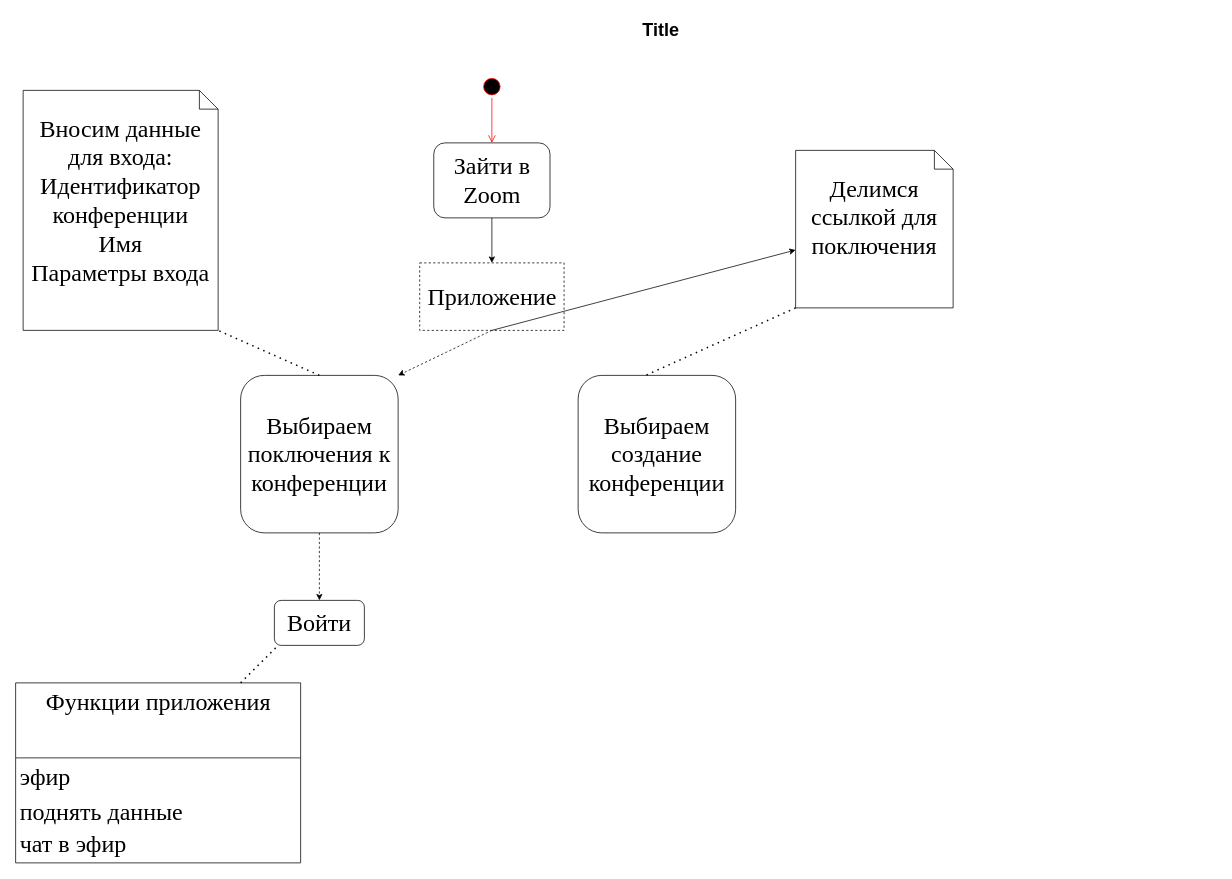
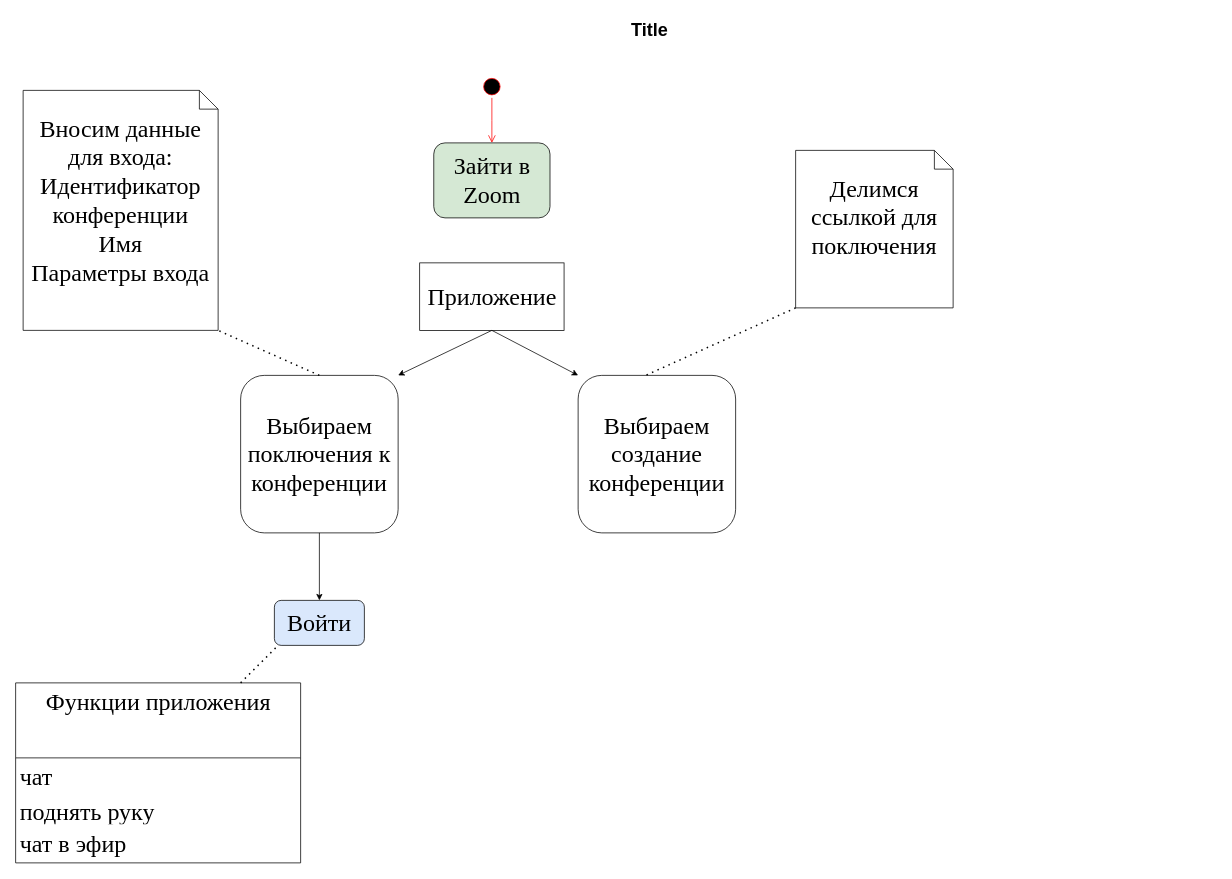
  <mxCell id="0" style=";html=1;" />
  <mxCell id="1" style=";html=1;" parent="0" />
- <mxCell id="2" value="Title" style="text;strokeColor=none;fillColor=none;html=1;fontSize=24;fontStyle=1;verticalAlign=middle;align=center;" parent="1" vertex="1"><mxGeometry x="125" y="20" width="1510" height="40" as="geometry" /></mxCell>
+ <mxCell id="2" value="Title" style="text;strokeColor=none;fillColor=none;html=1;fontSize=24;fontStyle=1;verticalAlign=middle;align=center;" parent="1" vertex="1"><mxGeometry x="110" y="20" width="1510" height="40" as="geometry" /></mxCell>
  <mxCell id="3" value="" style="ellipse;html=1;shape=startState;fillColor=#000000;strokeColor=#ff0000;" vertex="1" parent="1"><mxGeometry x="640" y="100" width="30" height="30" as="geometry" /></mxCell>
  <mxCell id="4" value="" style="edgeStyle=orthogonalEdgeStyle;html=1;verticalAlign=bottom;endArrow=open;endSize=8;strokeColor=#ff0000;rounded=0;" edge="1" source="3" parent="1"><mxGeometry relative="1" as="geometry"><mxPoint x="655" y="190" as="targetPoint" /></mxGeometry></mxCell>
- <mxCell id="5" value="Зайти в Zoom" style="rounded=1;whiteSpace=wrap;html=1;fontFamily=Times New Roman;fontSize=32;" vertex="1" parent="1"><mxGeometry x="577.5" y="190" width="155" height="100" as="geometry" /></mxCell>
- <mxCell id="6" value="Приложение" style="rounded=0;whiteSpace=wrap;html=1;fontFamily=Times New Roman;fontSize=32;dashed=1;" vertex="1" parent="1"><mxGeometry x="558.75" y="350" width="192.5" height="90" as="geometry" /></mxCell>
- <mxCell id="7" value="" style="endArrow=classic;html=1;rounded=0;fontFamily=Times New Roman;fontSize=32;exitX=0.5;exitY=1;exitDx=0;exitDy=0;entryX=0.5;entryY=0;entryDx=0;entryDy=0;" edge="1" parent="1" source="5" target="6"><mxGeometry width="50" height="50" relative="1" as="geometry"><mxPoint x="670" y="570" as="sourcePoint" /><mxPoint x="655" y="340" as="targetPoint" /></mxGeometry></mxCell>
+ <mxCell id="5" value="Зайти в Zoom" style="rounded=1;whiteSpace=wrap;html=1;fontFamily=Times New Roman;fontSize=32;fillColor=#d5e8d4;" vertex="1" parent="1"><mxGeometry x="577.5" y="190" width="155" height="100" as="geometry" /></mxCell>
+ <mxCell id="6" value="Приложение" style="rounded=0;whiteSpace=wrap;html=1;fontFamily=Times New Roman;fontSize=32;" vertex="1" parent="1"><mxGeometry x="558.75" y="350" width="192.5" height="90" as="geometry" /></mxCell>
  <mxCell id="8" value="Выбираем создание конференции" style="rounded=1;whiteSpace=wrap;html=1;fontFamily=Times New Roman;fontSize=32;" vertex="1" parent="1"><mxGeometry x="770" y="500" width="210" height="210" as="geometry" /></mxCell>
  <mxCell id="9" value="Выбираем поключения к конференции" style="rounded=1;whiteSpace=wrap;html=1;fontFamily=Times New Roman;fontSize=32;" vertex="1" parent="1"><mxGeometry x="320" y="500" width="210" height="210" as="geometry" /></mxCell>
- <mxCell id="10" value="" style="endArrow=classic;html=1;rounded=0;fontFamily=Times New Roman;fontSize=32;exitX=0.5;exitY=1;exitDx=0;exitDy=0;" edge="1" parent="1" source="6" target="16"><mxGeometry width="50" height="50" relative="1" as="geometry"><mxPoint x="670" y="570" as="sourcePoint" /><mxPoint x="720" y="520" as="targetPoint" /></mxGeometry></mxCell>
- <mxCell id="11" value="" style="endArrow=classic;html=1;rounded=0;fontFamily=Times New Roman;fontSize=32;exitX=0.5;exitY=1;exitDx=0;exitDy=0;entryX=1;entryY=0;entryDx=0;entryDy=0;dashed=1;" edge="1" parent="1" source="6" target="9"><mxGeometry width="50" height="50" relative="1" as="geometry"><mxPoint x="670" y="570" as="sourcePoint" /><mxPoint x="720" y="520" as="targetPoint" /></mxGeometry></mxCell>
+ <mxCell id="10" value="" style="endArrow=classic;html=1;rounded=0;fontFamily=Times New Roman;fontSize=32;exitX=0.5;exitY=1;exitDx=0;exitDy=0;entryX=0;entryY=0;entryDx=0;entryDy=0;" edge="1" parent="1" source="6" target="8"><mxGeometry width="50" height="50" relative="1" as="geometry"><mxPoint x="670" y="570" as="sourcePoint" /><mxPoint x="720" y="520" as="targetPoint" /></mxGeometry></mxCell>
+ <mxCell id="11" value="" style="endArrow=classic;html=1;rounded=0;fontFamily=Times New Roman;fontSize=32;exitX=0.5;exitY=1;exitDx=0;exitDy=0;entryX=1;entryY=0;entryDx=0;entryDy=0;" edge="1" parent="1" source="6" target="9"><mxGeometry width="50" height="50" relative="1" as="geometry"><mxPoint x="670" y="570" as="sourcePoint" /><mxPoint x="720" y="520" as="targetPoint" /></mxGeometry></mxCell>
  <mxCell id="12" value="Вносим данные для входа:&lt;br&gt;Идентификатор конференции&lt;br&gt;Имя&lt;br&gt;Параметры входа" style="shape=note2;boundedLbl=1;whiteSpace=wrap;html=1;size=25;verticalAlign=top;align=center;fontFamily=Times New Roman;fontSize=32;" vertex="1" parent="1"><mxGeometry x="30" y="120" width="260" height="320" as="geometry" /></mxCell>
  <mxCell id="13" value="" style="endArrow=none;dashed=1;html=1;dashPattern=1 3;strokeWidth=2;rounded=0;fontFamily=Times New Roman;fontSize=32;exitX=0.5;exitY=0;exitDx=0;exitDy=0;entryX=1;entryY=1;entryDx=0;entryDy=0;entryPerimeter=0;" edge="1" parent="1" source="9" target="12"><mxGeometry width="50" height="50" relative="1" as="geometry"><mxPoint x="630" y="430" as="sourcePoint" /><mxPoint x="680" y="380" as="targetPoint" /></mxGeometry></mxCell>
- <mxCell id="14" value="Войти" style="rounded=1;whiteSpace=wrap;html=1;fontFamily=Times New Roman;fontSize=32;" vertex="1" parent="1"><mxGeometry x="365" y="800" width="120" height="60" as="geometry" /></mxCell>
- <mxCell id="15" value="" style="endArrow=classic;html=1;rounded=0;fontFamily=Times New Roman;fontSize=32;entryX=0.5;entryY=0;entryDx=0;entryDy=0;exitX=0.5;exitY=1;exitDx=0;exitDy=0;dashed=1;" edge="1" parent="1" source="9" target="14"><mxGeometry width="50" height="50" relative="1" as="geometry"><mxPoint x="630" y="720" as="sourcePoint" /><mxPoint x="680" y="670" as="targetPoint" /></mxGeometry></mxCell>
+ <mxCell id="14" value="Войти" style="rounded=1;whiteSpace=wrap;html=1;fontFamily=Times New Roman;fontSize=32;fillColor=#dae8fc;" vertex="1" parent="1"><mxGeometry x="365" y="800" width="120" height="60" as="geometry" /></mxCell>
+ <mxCell id="15" value="" style="endArrow=classic;html=1;rounded=0;fontFamily=Times New Roman;fontSize=32;entryX=0.5;entryY=0;entryDx=0;entryDy=0;exitX=0.5;exitY=1;exitDx=0;exitDy=0;" edge="1" parent="1" source="9" target="14"><mxGeometry width="50" height="50" relative="1" as="geometry"><mxPoint x="630" y="720" as="sourcePoint" /><mxPoint x="680" y="670" as="targetPoint" /></mxGeometry></mxCell>
  <mxCell id="16" value="Делимся ссылкой для поключения" style="shape=note2;boundedLbl=1;whiteSpace=wrap;html=1;size=25;verticalAlign=top;align=center;fontFamily=Times New Roman;fontSize=32;" vertex="1" parent="1"><mxGeometry x="1060" y="200" width="210" height="210" as="geometry" /></mxCell>
  <mxCell id="17" value="" style="endArrow=none;dashed=1;html=1;dashPattern=1 3;strokeWidth=2;rounded=0;fontFamily=Times New Roman;fontSize=32;exitX=0;exitY=1;exitDx=0;exitDy=0;entryX=1;entryY=1;entryDx=0;entryDy=0;entryPerimeter=0;exitPerimeter=0;" edge="1" parent="1" source="16"><mxGeometry width="50" height="50" relative="1" as="geometry"><mxPoint x="995" y="560" as="sourcePoint" /><mxPoint x="860" y="500" as="targetPoint" /></mxGeometry></mxCell>
  <mxCell id="18" value="Функции приложения" style="swimlane;fontStyle=0;align=center;verticalAlign=top;childLayout=stackLayout;horizontal=1;startSize=100;horizontalStack=0;resizeParent=1;resizeParentMax=0;resizeLast=0;collapsible=0;marginBottom=0;html=1;fontFamily=Times New Roman;fontSize=32;" vertex="1" parent="1"><mxGeometry x="20" y="910" width="380" height="240" as="geometry" /></mxCell>
- <mxCell id="19" value="эфир" style="text;html=1;strokeColor=none;fillColor=none;align=left;verticalAlign=middle;spacingLeft=4;spacingRight=4;overflow=hidden;rotatable=0;points=[[0,0.5],[1,0.5]];portConstraint=eastwest;fontFamily=Times New Roman;fontSize=32;" vertex="1" parent="18"><mxGeometry y="100" width="380" height="50" as="geometry" /></mxCell>
- <mxCell id="20" value="поднять данные" style="text;html=1;strokeColor=none;fillColor=none;align=left;verticalAlign=middle;spacingLeft=4;spacingRight=4;overflow=hidden;rotatable=0;points=[[0,0.5],[1,0.5]];portConstraint=eastwest;fontFamily=Times New Roman;fontSize=32;" vertex="1" parent="18"><mxGeometry y="150" width="380" height="40" as="geometry" /></mxCell>
+ <mxCell id="19" value="чат" style="text;html=1;strokeColor=none;fillColor=none;align=left;verticalAlign=middle;spacingLeft=4;spacingRight=4;overflow=hidden;rotatable=0;points=[[0,0.5],[1,0.5]];portConstraint=eastwest;fontFamily=Times New Roman;fontSize=32;" vertex="1" parent="18"><mxGeometry y="100" width="380" height="50" as="geometry" /></mxCell>
+ <mxCell id="20" value="поднять руку" style="text;html=1;strokeColor=none;fillColor=none;align=left;verticalAlign=middle;spacingLeft=4;spacingRight=4;overflow=hidden;rotatable=0;points=[[0,0.5],[1,0.5]];portConstraint=eastwest;fontFamily=Times New Roman;fontSize=32;" vertex="1" parent="18"><mxGeometry y="150" width="380" height="40" as="geometry" /></mxCell>
  <mxCell id="21" value="чат в эфир" style="text;html=1;strokeColor=none;fillColor=none;align=left;verticalAlign=middle;spacingLeft=4;spacingRight=4;overflow=hidden;rotatable=0;points=[[0,0.5],[1,0.5]];portConstraint=eastwest;fontFamily=Times New Roman;fontSize=32;" vertex="1" parent="18"><mxGeometry y="190" width="380" height="50" as="geometry" /></mxCell>
  <mxCell id="22" value="" style="endArrow=none;dashed=1;html=1;dashPattern=1 3;strokeWidth=2;rounded=0;fontFamily=Times New Roman;fontSize=32;" edge="1" parent="1"><mxGeometry width="50" height="50" relative="1" as="geometry"><mxPoint x="320" y="910" as="sourcePoint" /><mxPoint x="370" y="860" as="targetPoint" /></mxGeometry></mxCell>
